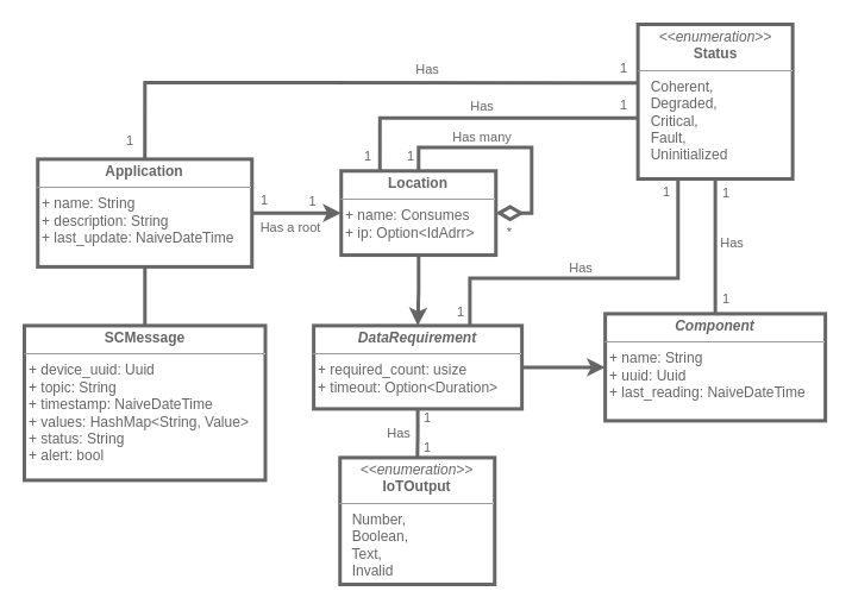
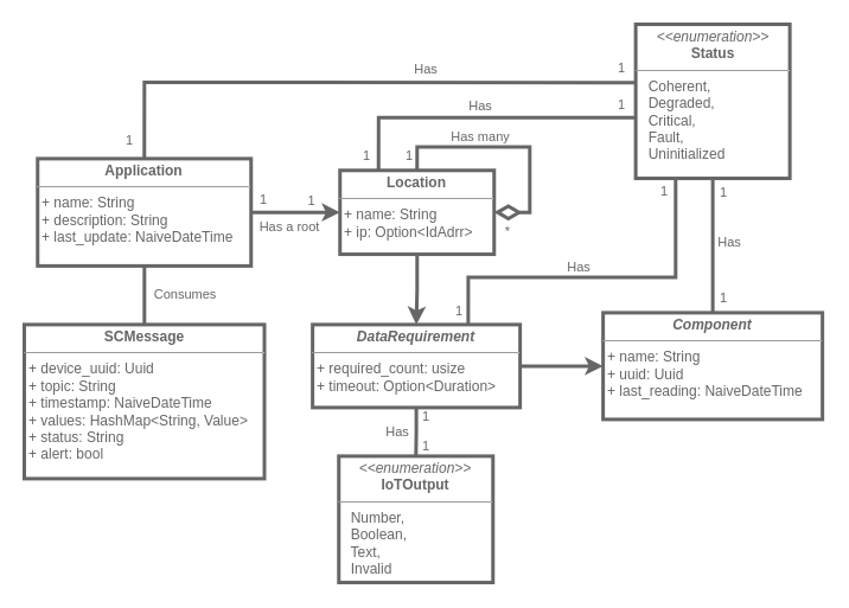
  <mxCell id="0" />
  <mxCell id="1" parent="0" />
  <mxCell id="2" value="&lt;p style=&quot;margin:0px;margin-top:4px;text-align:center;&quot;&gt;&lt;font color=&quot;#666666&quot;&gt;&lt;b style=&quot;background-color: initial;&quot;&gt;&lt;i&gt;Component&lt;/i&gt;&lt;/b&gt;&lt;br&gt;&lt;/font&gt;&lt;/p&gt;&lt;hr size=&quot;1&quot;&gt;&lt;p style=&quot;margin:0px;margin-left:4px;&quot;&gt;&lt;span style=&quot;background-color: initial;&quot;&gt;&lt;font color=&quot;#666666&quot;&gt;+ name: String&lt;/font&gt;&lt;/span&gt;&lt;/p&gt;&lt;p style=&quot;margin:0px;margin-left:4px;&quot;&gt;&lt;span style=&quot;background-color: initial;&quot;&gt;&lt;font color=&quot;#666666&quot;&gt;+ uuid: Uuid&lt;/font&gt;&lt;/span&gt;&lt;/p&gt;&lt;p style=&quot;margin:0px;margin-left:4px;&quot;&gt;&lt;span style=&quot;background-color: initial;&quot;&gt;&lt;font color=&quot;#666666&quot;&gt;+ last_reading: NaiveDateTime&lt;/font&gt;&lt;/span&gt;&lt;/p&gt;" style="verticalAlign=top;align=left;overflow=fill;fontSize=12;fontFamily=Helvetica;html=1;whiteSpace=wrap;labelBackgroundColor=none;fillColor=#ffffff;strokeColor=#666666;fontColor=#333333;strokeWidth=3;" parent="1" vertex="1"><mxGeometry x="508.13" y="263.39" width="185" height="90" as="geometry" /></mxCell>
  <mxCell id="3" style="edgeStyle=orthogonalEdgeStyle;shape=connector;rounded=1;orthogonalLoop=1;jettySize=auto;html=1;exitX=0.5;exitY=1;exitDx=0;exitDy=0;labelBackgroundColor=default;strokeColor=#666666;strokeWidth=3;align=center;verticalAlign=middle;fontFamily=Helvetica;fontSize=11;fontColor=default;endArrow=none;endFill=0;curved=0;" parent="1" source="4" target="2" edge="1"><mxGeometry relative="1" as="geometry" /></mxCell>
  <mxCell id="4" value="&lt;p style=&quot;margin:0px;margin-top:4px;text-align:center;&quot;&gt;&lt;font color=&quot;#666666&quot;&gt;&lt;i&gt;&amp;lt;&amp;lt;enumeration&amp;gt;&amp;gt;&lt;/i&gt;&lt;br&gt;&lt;b&gt;Status&lt;/b&gt;&lt;/font&gt;&lt;/p&gt;&lt;hr size=&quot;1&quot;&gt;&lt;p style=&quot;margin:0px;margin-left:4px;&quot;&gt;&lt;font color=&quot;#666666&quot;&gt;&amp;nbsp; Coherent,&lt;/font&gt;&lt;/p&gt;&lt;p style=&quot;margin:0px;margin-left:4px;&quot;&gt;&lt;font color=&quot;#666666&quot;&gt;&amp;nbsp; Degraded,&lt;/font&gt;&lt;/p&gt;&lt;p style=&quot;margin:0px;margin-left:4px;&quot;&gt;&lt;font color=&quot;#666666&quot;&gt;&amp;nbsp; Critical,&lt;/font&gt;&lt;/p&gt;&lt;p style=&quot;margin:0px;margin-left:4px;&quot;&gt;&lt;font color=&quot;#666666&quot;&gt;&amp;nbsp; Fault,&lt;/font&gt;&lt;/p&gt;&lt;p style=&quot;margin:0px;margin-left:4px;&quot;&gt;&lt;font color=&quot;#666666&quot;&gt;&amp;nbsp; Uninitialized&lt;/font&gt;&lt;/p&gt;" style="verticalAlign=top;align=left;overflow=fill;fontSize=12;fontFamily=Helvetica;html=1;whiteSpace=wrap;strokeColor=#666666;fontColor=#333333;fillColor=#ffffff;labelBackgroundColor=none;strokeWidth=3;" parent="1" vertex="1"><mxGeometry x="535.63" y="20" width="130" height="130" as="geometry" /></mxCell>
  <mxCell id="5" style="edgeStyle=orthogonalEdgeStyle;shape=connector;rounded=0;orthogonalLoop=1;jettySize=auto;html=1;labelBackgroundColor=default;strokeColor=#666666;strokeWidth=3;align=center;verticalAlign=middle;fontFamily=Helvetica;fontSize=11;fontColor=default;endArrow=none;endFill=0;" parent="1" source="6" target="13" edge="1"><mxGeometry relative="1" as="geometry" /></mxCell>
  <mxCell id="6" value="&lt;p style=&quot;margin:0px;margin-top:4px;text-align:center;&quot;&gt;&lt;font color=&quot;#666666&quot;&gt;&lt;b&gt;SCMessage&lt;/b&gt;&lt;/font&gt;&lt;/p&gt;&lt;hr size=&quot;1&quot;&gt;&lt;p style=&quot;margin:0px;margin-left:4px;&quot;&gt;&lt;font color=&quot;#666666&quot;&gt;+ device_uuid: Uuid&lt;/font&gt;&lt;/p&gt;&lt;p style=&quot;margin:0px;margin-left:4px;&quot;&gt;&lt;font color=&quot;#666666&quot;&gt;+ topic: String&lt;/font&gt;&lt;/p&gt;&lt;p style=&quot;margin:0px;margin-left:4px;&quot;&gt;&lt;font color=&quot;#666666&quot;&gt;+ timestamp: NaiveDateTime&lt;/font&gt;&lt;/p&gt;&lt;p style=&quot;margin:0px;margin-left:4px;&quot;&gt;&lt;font color=&quot;#666666&quot;&gt;+ values: HashMap&amp;lt;String, Value&amp;gt;&lt;/font&gt;&lt;/p&gt;&lt;p style=&quot;margin:0px;margin-left:4px;&quot;&gt;&lt;font color=&quot;#666666&quot;&gt;+ status: String&lt;/font&gt;&lt;/p&gt;&lt;p style=&quot;margin:0px;margin-left:4px;&quot;&gt;&lt;font color=&quot;#666666&quot;&gt;+ alert: bool&lt;/font&gt;&lt;/p&gt;" style="verticalAlign=top;align=left;overflow=fill;fontSize=12;fontFamily=Helvetica;html=1;whiteSpace=wrap;strokeColor=#666666;fontColor=#333333;fillColor=#ffffff;labelBackgroundColor=none;strokeWidth=3;" parent="1" vertex="1"><mxGeometry x="20" y="273.39" width="202.5" height="130" as="geometry" /></mxCell>
  <mxCell id="7" value="" style="edgeStyle=orthogonalEdgeStyle;shape=connector;rounded=0;orthogonalLoop=1;jettySize=auto;html=1;labelBackgroundColor=default;strokeColor=#666666;strokeWidth=3;align=center;verticalAlign=middle;fontFamily=Helvetica;fontSize=11;fontColor=default;endArrow=classic;endFill=1;" parent="1" source="10" target="2" edge="1"><mxGeometry relative="1" as="geometry" /></mxCell>
  <mxCell id="8" style="edgeStyle=orthogonalEdgeStyle;shape=connector;rounded=0;orthogonalLoop=1;jettySize=auto;html=1;labelBackgroundColor=default;strokeColor=#666666;strokeWidth=3;align=center;verticalAlign=middle;fontFamily=Helvetica;fontSize=11;fontColor=default;endArrow=none;endFill=0;" parent="1" source="10" target="16" edge="1"><mxGeometry relative="1" as="geometry" /></mxCell>
  <mxCell id="9" style="edgeStyle=orthogonalEdgeStyle;shape=connector;rounded=0;orthogonalLoop=1;jettySize=auto;html=1;exitX=0.75;exitY=0;exitDx=0;exitDy=0;labelBackgroundColor=default;strokeColor=#666666;strokeWidth=3;align=center;verticalAlign=middle;fontFamily=Helvetica;fontSize=11;fontColor=default;endArrow=none;endFill=0;curved=0;" parent="1" source="10" target="4" edge="1"><mxGeometry relative="1" as="geometry"><Array as="points"><mxPoint x="394.25" y="233.39" /><mxPoint x="569.25" y="233.39" /></Array></mxGeometry></mxCell>
  <mxCell id="10" value="&lt;p style=&quot;margin:0px;margin-top:4px;text-align:center;&quot;&gt;&lt;b&gt;&lt;i&gt;&lt;font color=&quot;#666666&quot;&gt;DataRequirement&lt;/font&gt;&lt;/i&gt;&lt;/b&gt;&lt;/p&gt;&lt;hr size=&quot;1&quot;&gt;&lt;p style=&quot;margin:0px;margin-left:4px;&quot;&gt;&lt;font color=&quot;#666666&quot;&gt;+ required_count: usize&lt;/font&gt;&lt;/p&gt;&lt;p style=&quot;margin:0px;margin-left:4px;&quot;&gt;&lt;font color=&quot;#666666&quot;&gt;&lt;span style=&quot;background-color: initial;&quot;&gt;+ timeout: Option&amp;lt;Duration&amp;gt;&amp;nbsp;&lt;/span&gt;&lt;/font&gt;&lt;/p&gt;&lt;p style=&quot;margin:0px;margin-left:4px;&quot;&gt;&lt;br&gt;&lt;/p&gt;" style="verticalAlign=top;align=left;overflow=fill;fontSize=12;fontFamily=Helvetica;html=1;whiteSpace=wrap;labelBackgroundColor=none;fillColor=#ffffff;fontColor=#333333;strokeColor=#666666;strokeWidth=3;" parent="1" vertex="1"><mxGeometry x="263.13" y="273.39" width="175" height="70" as="geometry" /></mxCell>
  <mxCell id="11" style="edgeStyle=orthogonalEdgeStyle;rounded=0;orthogonalLoop=1;jettySize=auto;html=1;strokeWidth=3;endArrow=classic;endFill=1;strokeColor=#666666;" parent="1" source="13" target="15" edge="1"><mxGeometry relative="1" as="geometry" /></mxCell>
  <mxCell id="12" style="edgeStyle=orthogonalEdgeStyle;shape=connector;rounded=0;orthogonalLoop=1;jettySize=auto;html=1;exitX=0.5;exitY=0;exitDx=0;exitDy=0;entryX=0;entryY=0.378;entryDx=0;entryDy=0;labelBackgroundColor=default;strokeColor=#666666;strokeWidth=3;align=center;verticalAlign=middle;fontFamily=Helvetica;fontSize=11;fontColor=default;endArrow=none;endFill=0;curved=0;entryPerimeter=0;startArrow=none;startFill=0;" parent="1" source="13" target="4" edge="1"><mxGeometry relative="1" as="geometry" /></mxCell>
  <mxCell id="13" value="&lt;p style=&quot;margin:0px;margin-top:4px;text-align:center;&quot;&gt;&lt;b&gt;&lt;font color=&quot;#666666&quot;&gt;Application&lt;/font&gt;&lt;/b&gt;&lt;/p&gt;&lt;hr size=&quot;1&quot;&gt;&lt;p style=&quot;margin:0px;margin-left:4px;&quot;&gt;&lt;font color=&quot;#666666&quot;&gt;+ name: String&lt;/font&gt;&lt;/p&gt;&lt;p style=&quot;margin:0px;margin-left:4px;&quot;&gt;&lt;font color=&quot;#666666&quot;&gt;&lt;span style=&quot;background-color: initial;&quot;&gt;+&amp;nbsp;description: String&lt;/span&gt;&lt;br&gt;&lt;/font&gt;&lt;/p&gt;&lt;p style=&quot;margin:0px;margin-left:4px;&quot;&gt;&lt;span style=&quot;background-color: initial;&quot;&gt;&lt;font color=&quot;#666666&quot;&gt;+ last_update: NaiveDateTime&lt;/font&gt;&lt;/span&gt;&lt;/p&gt;&lt;p style=&quot;margin:0px;margin-left:4px;&quot;&gt;&lt;br&gt;&lt;/p&gt;" style="verticalAlign=top;align=left;overflow=fill;fontSize=12;fontFamily=Helvetica;html=1;whiteSpace=wrap;labelBackgroundColor=none;fillColor=#ffffff;strokeColor=#666666;fontColor=#333333;strokeWidth=3;" parent="1" vertex="1"><mxGeometry x="31.25" y="133.39" width="180" height="90.52" as="geometry" /></mxCell>
  <mxCell id="14" value="" style="edgeStyle=orthogonalEdgeStyle;shape=connector;rounded=0;orthogonalLoop=1;jettySize=auto;html=1;labelBackgroundColor=default;strokeColor=#666666;strokeWidth=3;align=center;verticalAlign=middle;fontFamily=Helvetica;fontSize=11;fontColor=default;endArrow=classic;endFill=1;" parent="1" source="15" target="10" edge="1"><mxGeometry relative="1" as="geometry" /></mxCell>
- <mxCell id="15" value="&lt;p style=&quot;margin:0px;margin-top:4px;text-align:center;&quot;&gt;&lt;b&gt;&lt;font color=&quot;#666666&quot;&gt;Location&lt;/font&gt;&lt;/b&gt;&lt;/p&gt;&lt;hr size=&quot;1&quot;&gt;&lt;p style=&quot;margin:0px;margin-left:4px;&quot;&gt;&lt;span style=&quot;color: rgb(102, 102, 102); background-color: initial;&quot;&gt;+ name: Consumes&lt;/span&gt;&lt;br&gt;&lt;/p&gt;&lt;p style=&quot;margin:0px;margin-left:4px;&quot;&gt;&lt;span style=&quot;color: rgb(102, 102, 102); background-color: initial;&quot;&gt;+ ip: Option&amp;lt;IdAdrr&amp;gt;&lt;/span&gt;&lt;/p&gt;&lt;p style=&quot;margin:0px;margin-left:4px;&quot;&gt;&lt;br&gt;&lt;/p&gt;" style="verticalAlign=top;align=left;overflow=fill;fontSize=12;fontFamily=Helvetica;html=1;whiteSpace=wrap;labelBackgroundColor=none;fillColor=#ffffff;strokeColor=#666666;fontColor=#333333;strokeWidth=3;" parent="1" vertex="1"><mxGeometry x="286.25" y="143.27" width="130" height="70.77" as="geometry" /></mxCell>
+ <mxCell id="15" value="&lt;p style=&quot;margin:0px;margin-top:4px;text-align:center;&quot;&gt;&lt;b&gt;&lt;font color=&quot;#666666&quot;&gt;Location&lt;/font&gt;&lt;/b&gt;&lt;/p&gt;&lt;hr size=&quot;1&quot;&gt;&lt;p style=&quot;margin:0px;margin-left:4px;&quot;&gt;&lt;span style=&quot;color: rgb(102, 102, 102); background-color: initial;&quot;&gt;+ name: String&lt;/span&gt;&lt;br&gt;&lt;/p&gt;&lt;p style=&quot;margin:0px;margin-left:4px;&quot;&gt;&lt;span style=&quot;color: rgb(102, 102, 102); background-color: initial;&quot;&gt;+ ip: Option&amp;lt;IdAdrr&amp;gt;&lt;/span&gt;&lt;/p&gt;&lt;p style=&quot;margin:0px;margin-left:4px;&quot;&gt;&lt;br&gt;&lt;/p&gt;" style="verticalAlign=top;align=left;overflow=fill;fontSize=12;fontFamily=Helvetica;html=1;whiteSpace=wrap;labelBackgroundColor=none;fillColor=#ffffff;strokeColor=#666666;fontColor=#333333;strokeWidth=3;" parent="1" vertex="1"><mxGeometry x="286.25" y="143.27" width="130" height="70.77" as="geometry" /></mxCell>
  <mxCell id="16" value="&lt;p style=&quot;margin:0px;margin-top:4px;text-align:center;&quot;&gt;&lt;font color=&quot;#666666&quot;&gt;&lt;i&gt;&amp;lt;&amp;lt;enumeration&amp;gt;&amp;gt;&lt;/i&gt;&lt;br&gt;&lt;b&gt;IoTOutput&lt;/b&gt;&lt;/font&gt;&lt;/p&gt;&lt;hr size=&quot;1&quot;&gt;&lt;p style=&quot;margin:0px;margin-left:4px;&quot;&gt;&lt;font color=&quot;#666666&quot;&gt;&amp;nbsp; Number,&lt;/font&gt;&lt;/p&gt;&lt;p style=&quot;margin:0px;margin-left:4px;&quot;&gt;&lt;font color=&quot;#666666&quot;&gt;&amp;nbsp; Boolean,&lt;/font&gt;&lt;/p&gt;&lt;p style=&quot;margin:0px;margin-left:4px;&quot;&gt;&lt;font color=&quot;#666666&quot;&gt;&amp;nbsp; Text,&lt;/font&gt;&lt;/p&gt;&lt;p style=&quot;margin:0px;margin-left:4px;&quot;&gt;&lt;font color=&quot;#666666&quot;&gt;&amp;nbsp; Invalid&lt;/font&gt;&lt;/p&gt;" style="verticalAlign=top;align=left;overflow=fill;fontSize=12;fontFamily=Helvetica;html=1;whiteSpace=wrap;strokeColor=#666666;fontColor=#333333;fillColor=#ffffff;labelBackgroundColor=none;strokeWidth=3;" parent="1" vertex="1"><mxGeometry x="285.25" y="384.39" width="130" height="106.61" as="geometry" /></mxCell>
  <mxCell id="17" style="edgeStyle=orthogonalEdgeStyle;shape=connector;rounded=0;orthogonalLoop=1;jettySize=auto;html=1;exitX=0.5;exitY=0;exitDx=0;exitDy=0;entryX=1;entryY=0.5;entryDx=0;entryDy=0;labelBackgroundColor=default;strokeColor=#666666;strokeWidth=3;align=center;verticalAlign=middle;fontFamily=Helvetica;fontSize=11;fontColor=default;endArrow=diamondThin;endFill=0;curved=0;endSize=15;startSize=10;" parent="1" source="15" target="15" edge="1"><mxGeometry relative="1" as="geometry"><Array as="points"><mxPoint x="351.25" y="123.39" /><mxPoint x="446.25" y="123.39" /><mxPoint x="446.25" y="178.39" /></Array></mxGeometry></mxCell>
  <mxCell id="18" style="edgeStyle=orthogonalEdgeStyle;shape=connector;curved=0;rounded=0;orthogonalLoop=1;jettySize=auto;html=1;exitX=0.25;exitY=0;exitDx=0;exitDy=0;entryX=0.007;entryY=0.606;entryDx=0;entryDy=0;entryPerimeter=0;labelBackgroundColor=default;strokeColor=#666666;strokeWidth=3;align=center;verticalAlign=middle;fontFamily=Helvetica;fontSize=11;fontColor=default;endArrow=none;endFill=0;" parent="1" source="15" target="4" edge="1"><mxGeometry relative="1" as="geometry" /></mxCell>
+ <mxCell id="19" value="&lt;font color=&quot;#666666&quot;&gt;Consumes&lt;/font&gt;" style="text;html=1;strokeColor=none;fillColor=none;align=center;verticalAlign=middle;whiteSpace=wrap;rounded=0;fontSize=11;fontFamily=Helvetica;fontColor=default;" parent="1" vertex="1"><mxGeometry x="126.13" y="233.39" width="60" height="30" as="geometry" /></mxCell>
  <mxCell id="20" value="&lt;font color=&quot;#666666&quot;&gt;Has many&lt;/font&gt;" style="text;html=1;strokeColor=none;fillColor=none;align=center;verticalAlign=middle;whiteSpace=wrap;rounded=0;fontSize=11;fontFamily=Helvetica;fontColor=default;" parent="1" vertex="1"><mxGeometry x="375" y="100.39" width="60" height="30" as="geometry" /></mxCell>
  <mxCell id="21" value="&lt;font color=&quot;#666666&quot;&gt;1&lt;/font&gt;" style="text;html=1;strokeColor=none;fillColor=none;align=center;verticalAlign=middle;whiteSpace=wrap;rounded=0;fontSize=11;fontFamily=Helvetica;fontColor=default;" parent="1" vertex="1"><mxGeometry x="79" y="103.39" width="60" height="30" as="geometry" /></mxCell>
  <mxCell id="22" value="&lt;font color=&quot;#666666&quot;&gt;1&lt;/font&gt;" style="text;html=1;strokeColor=none;fillColor=none;align=center;verticalAlign=middle;whiteSpace=wrap;rounded=0;fontSize=11;fontFamily=Helvetica;fontColor=default;" parent="1" vertex="1"><mxGeometry x="494" y="42" width="60" height="30" as="geometry" /></mxCell>
  <mxCell id="23" value="&lt;font color=&quot;#666666&quot;&gt;1&lt;/font&gt;" style="text;html=1;strokeColor=none;fillColor=none;align=center;verticalAlign=middle;whiteSpace=wrap;rounded=0;fontSize=11;fontFamily=Helvetica;fontColor=default;" parent="1" vertex="1"><mxGeometry x="494" y="73.39" width="60" height="30" as="geometry" /></mxCell>
  <mxCell id="24" value="&lt;font color=&quot;#666666&quot;&gt;1&lt;/font&gt;" style="text;html=1;strokeColor=none;fillColor=none;align=center;verticalAlign=middle;whiteSpace=wrap;rounded=0;fontSize=11;fontFamily=Helvetica;fontColor=default;" parent="1" vertex="1"><mxGeometry x="315" y="116.27" width="60" height="30" as="geometry" /></mxCell>
  <mxCell id="25" value="&lt;font color=&quot;#666666&quot;&gt;*&lt;br&gt;&lt;/font&gt;" style="text;html=1;strokeColor=none;fillColor=none;align=center;verticalAlign=middle;whiteSpace=wrap;rounded=0;fontSize=11;fontFamily=Helvetica;fontColor=default;" parent="1" vertex="1"><mxGeometry x="398" y="180" width="60" height="30" as="geometry" /></mxCell>
  <mxCell id="26" value="&lt;font color=&quot;#666666&quot;&gt;1&lt;/font&gt;" style="text;html=1;strokeColor=none;fillColor=none;align=center;verticalAlign=middle;whiteSpace=wrap;rounded=0;fontSize=11;fontFamily=Helvetica;fontColor=default;" parent="1" vertex="1"><mxGeometry x="530" y="146.27" width="60" height="30" as="geometry" /></mxCell>
  <mxCell id="27" value="&lt;font color=&quot;#666666&quot;&gt;1&lt;/font&gt;" style="text;html=1;strokeColor=none;fillColor=none;align=center;verticalAlign=middle;whiteSpace=wrap;rounded=0;fontSize=11;fontFamily=Helvetica;fontColor=default;" parent="1" vertex="1"><mxGeometry x="357.25" y="247.39" width="60" height="30" as="geometry" /></mxCell>
  <mxCell id="28" value="&lt;font color=&quot;#666666&quot;&gt;1&lt;/font&gt;" style="text;html=1;strokeColor=none;fillColor=none;align=center;verticalAlign=middle;whiteSpace=wrap;rounded=0;fontSize=11;fontFamily=Helvetica;fontColor=default;" parent="1" vertex="1"><mxGeometry x="279" y="116.27" width="60" height="30" as="geometry" /></mxCell>
  <mxCell id="29" value="&lt;font color=&quot;#666666&quot;&gt;1&lt;/font&gt;" style="text;html=1;strokeColor=none;fillColor=none;align=center;verticalAlign=middle;whiteSpace=wrap;rounded=0;fontSize=11;fontFamily=Helvetica;fontColor=default;" parent="1" vertex="1"><mxGeometry x="192" y="153.27" width="60" height="30" as="geometry" /></mxCell>
  <mxCell id="30" value="&lt;font color=&quot;#666666&quot;&gt;1&lt;/font&gt;" style="text;html=1;strokeColor=none;fillColor=none;align=center;verticalAlign=middle;whiteSpace=wrap;rounded=0;fontSize=11;fontFamily=Helvetica;fontColor=default;" parent="1" vertex="1"><mxGeometry x="230" y="154.27" width="65" height="30" as="geometry" /></mxCell>
  <mxCell id="31" value="&lt;font color=&quot;#666666&quot;&gt;Has a root&lt;/font&gt;" style="text;html=1;strokeColor=none;fillColor=none;align=center;verticalAlign=middle;whiteSpace=wrap;rounded=0;fontSize=11;fontFamily=Helvetica;fontColor=default;" parent="1" vertex="1"><mxGeometry x="214.25" y="176.27" width="60" height="30" as="geometry" /></mxCell>
  <mxCell id="32" value="&lt;font color=&quot;#666666&quot;&gt;1&lt;/font&gt;" style="text;html=1;strokeColor=none;fillColor=none;align=center;verticalAlign=middle;whiteSpace=wrap;rounded=0;fontSize=11;fontFamily=Helvetica;fontColor=default;" parent="1" vertex="1"><mxGeometry x="580" y="147" width="60" height="30" as="geometry" /></mxCell>
  <mxCell id="33" value="&lt;font color=&quot;#666666&quot;&gt;1&lt;/font&gt;" style="text;html=1;strokeColor=none;fillColor=none;align=center;verticalAlign=middle;whiteSpace=wrap;rounded=0;fontSize=11;fontFamily=Helvetica;fontColor=default;" parent="1" vertex="1"><mxGeometry x="580" y="236.39" width="60" height="30" as="geometry" /></mxCell>
  <mxCell id="34" value="&lt;font color=&quot;#666666&quot;&gt;1&lt;/font&gt;" style="text;html=1;strokeColor=none;fillColor=none;align=center;verticalAlign=middle;whiteSpace=wrap;rounded=0;fontSize=11;fontFamily=Helvetica;fontColor=default;" parent="1" vertex="1"><mxGeometry x="329" y="361" width="60" height="30" as="geometry" /></mxCell>
  <mxCell id="35" value="&lt;font color=&quot;#666666&quot;&gt;1&lt;/font&gt;" style="text;html=1;strokeColor=none;fillColor=none;align=center;verticalAlign=middle;whiteSpace=wrap;rounded=0;fontSize=11;fontFamily=Helvetica;fontColor=default;" parent="1" vertex="1"><mxGeometry x="329" y="336" width="60" height="30" as="geometry" /></mxCell>
  <mxCell id="36" value="&lt;font color=&quot;#666666&quot;&gt;Has&lt;/font&gt;" style="text;html=1;strokeColor=none;fillColor=none;align=center;verticalAlign=middle;whiteSpace=wrap;rounded=0;fontSize=11;fontFamily=Helvetica;fontColor=default;" parent="1" vertex="1"><mxGeometry x="329" y="43.39" width="60" height="30" as="geometry" /></mxCell>
  <mxCell id="37" value="&lt;font color=&quot;#666666&quot;&gt;Has&lt;/font&gt;" style="text;html=1;strokeColor=none;fillColor=none;align=center;verticalAlign=middle;whiteSpace=wrap;rounded=0;fontSize=11;fontFamily=Helvetica;fontColor=default;" parent="1" vertex="1"><mxGeometry x="585" y="189.27" width="60" height="30" as="geometry" /></mxCell>
  <mxCell id="38" value="&lt;font color=&quot;#666666&quot;&gt;Has&lt;/font&gt;" style="text;html=1;strokeColor=none;fillColor=none;align=center;verticalAlign=middle;whiteSpace=wrap;rounded=0;fontSize=11;fontFamily=Helvetica;fontColor=default;" parent="1" vertex="1"><mxGeometry x="305" y="349.39" width="60" height="30" as="geometry" /></mxCell>
  <mxCell id="39" value="&lt;font color=&quot;#666666&quot;&gt;Has&lt;/font&gt;" style="text;html=1;strokeColor=none;fillColor=none;align=center;verticalAlign=middle;whiteSpace=wrap;rounded=0;fontSize=11;fontFamily=Helvetica;fontColor=default;" parent="1" vertex="1"><mxGeometry x="375" y="74" width="60" height="30" as="geometry" /></mxCell>
  <mxCell id="40" value="&lt;font color=&quot;#666666&quot;&gt;Has&lt;/font&gt;" style="text;html=1;strokeColor=none;fillColor=none;align=center;verticalAlign=middle;whiteSpace=wrap;rounded=0;fontSize=11;fontFamily=Helvetica;fontColor=default;" parent="1" vertex="1"><mxGeometry x="458" y="210" width="60" height="30" as="geometry" /></mxCell>
